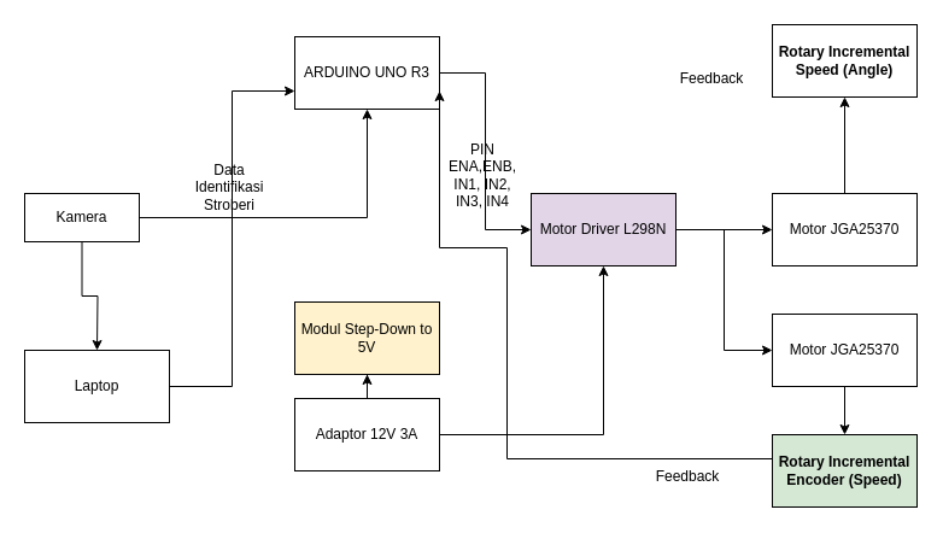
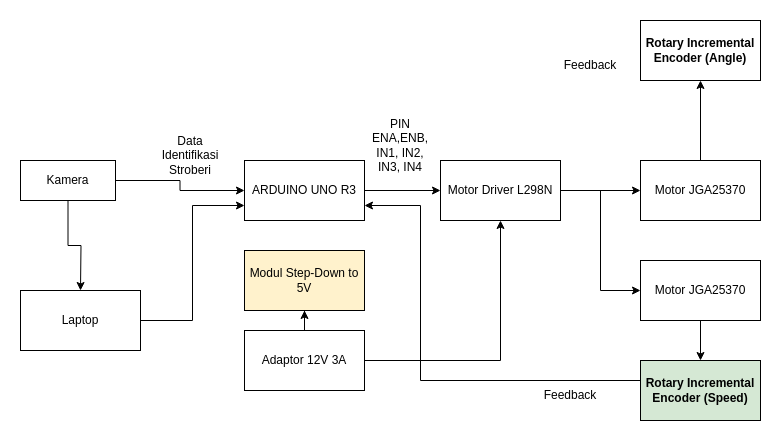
  <mxCell id="0" />
  <mxCell id="1" parent="0" />
  <mxCell id="2" value="" style="edgeStyle=orthogonalEdgeStyle;rounded=0;orthogonalLoop=1;jettySize=auto;html=1;" parent="1" source="4" target="8" edge="1"><mxGeometry relative="1" as="geometry" /></mxCell>
  <mxCell id="3" value="" style="edgeStyle=orthogonalEdgeStyle;rounded=0;orthogonalLoop=1;jettySize=auto;html=1;" edge="1" parent="1" source="4"><mxGeometry relative="1" as="geometry"><mxPoint x="80" y="290" as="targetPoint" /></mxGeometry></mxCell>
  <mxCell id="4" value="Kamera" style="rounded=0;whiteSpace=wrap;html=1;" parent="1" vertex="1"><mxGeometry x="20" y="160" width="95" height="40" as="geometry" /></mxCell>
  <mxCell id="5" style="edgeStyle=orthogonalEdgeStyle;rounded=0;orthogonalLoop=1;jettySize=auto;html=1;entryX=0;entryY=0.75;entryDx=0;entryDy=0;" parent="1" source="6" target="8" edge="1"><mxGeometry relative="1" as="geometry"><mxPoint x="190" y="190" as="targetPoint" /></mxGeometry></mxCell>
  <mxCell id="6" value="Laptop" style="rounded=0;whiteSpace=wrap;html=1;" parent="1" vertex="1"><mxGeometry x="20" y="290" width="120" height="60" as="geometry" /></mxCell>
  <mxCell id="7" style="edgeStyle=orthogonalEdgeStyle;rounded=0;orthogonalLoop=1;jettySize=auto;html=1;entryX=0;entryY=0.5;entryDx=0;entryDy=0;" edge="1" parent="1" source="8" target="16"><mxGeometry relative="1" as="geometry" /></mxCell>
- <mxCell id="8" value="ARDUINO UNO R3" style="whiteSpace=wrap;html=1;rounded=0;" parent="1" vertex="1"><mxGeometry x="244" y="30" width="120" height="60" as="geometry" /></mxCell>
+ <mxCell id="8" value="ARDUINO UNO R3" style="whiteSpace=wrap;html=1;rounded=0;" parent="1" vertex="1"><mxGeometry x="244" y="160" width="120" height="60" as="geometry" /></mxCell>
  <mxCell id="9" value="Data Identifikasi Stroberi" style="text;html=1;align=center;verticalAlign=middle;whiteSpace=wrap;rounded=0;" parent="1" vertex="1"><mxGeometry x="160" y="140" width="60" height="30" as="geometry" /></mxCell>
  <mxCell id="10" value="" style="edgeStyle=orthogonalEdgeStyle;rounded=0;orthogonalLoop=1;jettySize=auto;html=1;" parent="1" source="12" target="13" edge="1"><mxGeometry relative="1" as="geometry" /></mxCell>
  <mxCell id="11" style="edgeStyle=orthogonalEdgeStyle;rounded=0;orthogonalLoop=1;jettySize=auto;html=1;entryX=0.5;entryY=1;entryDx=0;entryDy=0;" parent="1" source="12" target="16" edge="1"><mxGeometry relative="1" as="geometry" /></mxCell>
  <mxCell id="12" value="Adaptor 12V 3A" style="rounded=0;whiteSpace=wrap;html=1;" parent="1" vertex="1"><mxGeometry x="244" y="330" width="120" height="60" as="geometry" /></mxCell>
  <mxCell id="13" value="Modul Step-Down to 5V" style="rounded=0;whiteSpace=wrap;html=1;fillColor=#fff2cc;" parent="1" vertex="1"><mxGeometry x="244" y="250" width="120" height="60" as="geometry" /></mxCell>
  <mxCell id="14" value="" style="edgeStyle=orthogonalEdgeStyle;rounded=0;orthogonalLoop=1;jettySize=auto;html=1;" parent="1" source="16" target="19" edge="1"><mxGeometry relative="1" as="geometry" /></mxCell>
  <mxCell id="15" style="edgeStyle=orthogonalEdgeStyle;rounded=0;orthogonalLoop=1;jettySize=auto;html=1;entryX=0;entryY=0.5;entryDx=0;entryDy=0;" parent="1" source="16" target="21" edge="1"><mxGeometry relative="1" as="geometry" /></mxCell>
- <mxCell id="16" value="Motor Driver L298N" style="rounded=0;whiteSpace=wrap;html=1;fillColor=#e1d5e7;" parent="1" vertex="1"><mxGeometry x="440" y="160" width="120" height="60" as="geometry" /></mxCell>
+ <mxCell id="16" value="Motor Driver L298N" style="rounded=0;whiteSpace=wrap;html=1;" parent="1" vertex="1"><mxGeometry x="440" y="160" width="120" height="60" as="geometry" /></mxCell>
  <mxCell id="17" value="PIN ENA,ENB, IN1, IN2, IN3, IN4" style="text;html=1;align=center;verticalAlign=middle;whiteSpace=wrap;rounded=0;" parent="1" vertex="1"><mxGeometry x="370" y="120" width="60" height="50" as="geometry" /></mxCell>
  <mxCell id="18" value="" style="edgeStyle=orthogonalEdgeStyle;rounded=0;orthogonalLoop=1;jettySize=auto;html=1;" parent="1" source="19" target="22" edge="1"><mxGeometry relative="1" as="geometry" /></mxCell>
  <mxCell id="19" value="Motor JGA25370" style="rounded=0;whiteSpace=wrap;html=1;" parent="1" vertex="1"><mxGeometry x="640" y="160" width="120" height="60" as="geometry" /></mxCell>
  <mxCell id="20" value="" style="edgeStyle=orthogonalEdgeStyle;rounded=0;orthogonalLoop=1;jettySize=auto;html=1;" parent="1" source="21" target="24" edge="1"><mxGeometry relative="1" as="geometry" /></mxCell>
  <mxCell id="21" value="Motor JGA25370" style="rounded=0;whiteSpace=wrap;html=1;" parent="1" vertex="1"><mxGeometry x="640" y="260" width="120" height="60" as="geometry" /></mxCell>
- <mxCell id="22" value="&lt;strong&gt;Rotary Incremental Speed (Angle)&lt;/strong&gt;" style="rounded=0;whiteSpace=wrap;html=1;" parent="1" vertex="1"><mxGeometry x="640" y="20" width="120" height="60" as="geometry" /></mxCell>
+ <mxCell id="22" value="&lt;strong&gt;Rotary Incremental Encoder (Angle)&lt;/strong&gt;" style="rounded=0;whiteSpace=wrap;html=1;" parent="1" vertex="1"><mxGeometry x="640" y="20" width="120" height="60" as="geometry" /></mxCell>
  <mxCell id="23" style="edgeStyle=orthogonalEdgeStyle;rounded=0;orthogonalLoop=1;jettySize=auto;html=1;entryX=1;entryY=0.75;entryDx=0;entryDy=0;exitX=0;exitY=0.5;exitDx=0;exitDy=0;" parent="1" source="24" target="8" edge="1"><mxGeometry relative="1" as="geometry"><mxPoint x="630" y="390" as="sourcePoint" /><Array as="points"><mxPoint x="640" y="380" /><mxPoint x="420" y="380" /><mxPoint x="420" y="205" /></Array></mxGeometry></mxCell>
  <mxCell id="24" value="&lt;strong&gt;Rotary Incremental Encoder (Speed)&lt;/strong&gt;" style="rounded=0;whiteSpace=wrap;html=1;fillColor=#d5e8d4;" parent="1" vertex="1"><mxGeometry x="640" y="360" width="120" height="60" as="geometry" /></mxCell>
  <mxCell id="25" value="Feedback" style="text;html=1;align=center;verticalAlign=middle;whiteSpace=wrap;rounded=0;" parent="1" vertex="1"><mxGeometry x="560" y="40" width="60" height="50" as="geometry" /></mxCell>
  <mxCell id="26" value="Feedback" style="text;html=1;align=center;verticalAlign=middle;whiteSpace=wrap;rounded=0;" parent="1" vertex="1"><mxGeometry x="540" y="370" width="60" height="50" as="geometry" /></mxCell>
